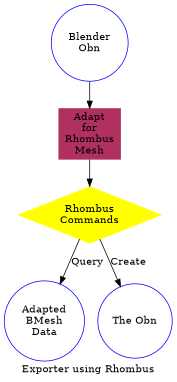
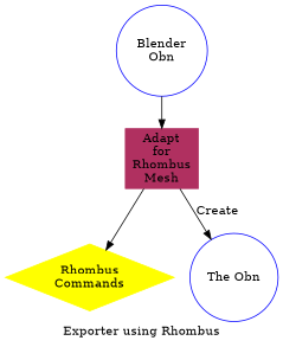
  digraph {
    label="Exporter using Rhombus"
    node [color=blue shape=circle]
    n1 [label="Blender\nObn"]
    n2 [color=maroon label="Adapt\nfor\nRhombus\nMesh" shape=box style=filled]
    n3 [color=yellow label="Rhombus\nCommands" shape=diamond style=filled]
-   n4 [label="Adapted\nBMesh\nData"]
    n5 [label="The Obn"]
    n1 -> n2
    n2 -> n3
-   n3 -> n4 [label=Query]
-   n3 -> n5 [label=Create]
+   n2 -> n5 [label=Create]
  }
